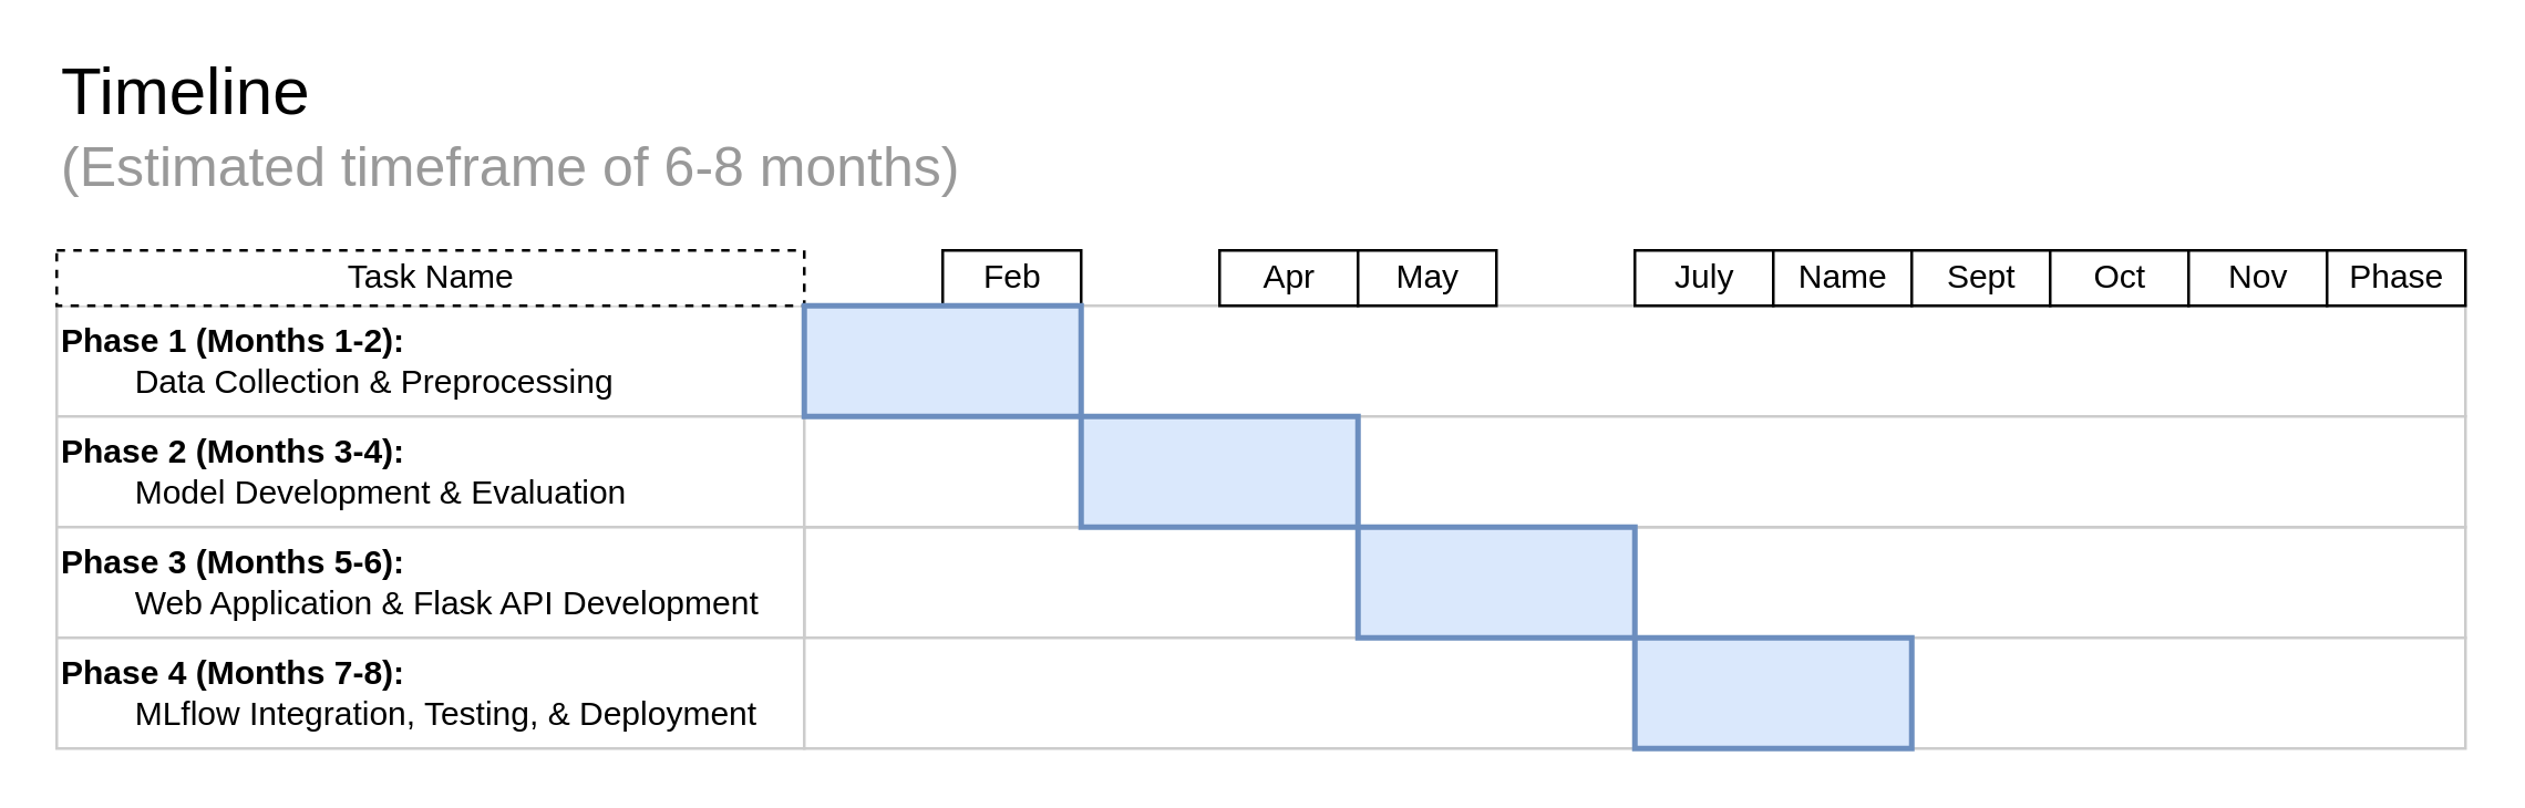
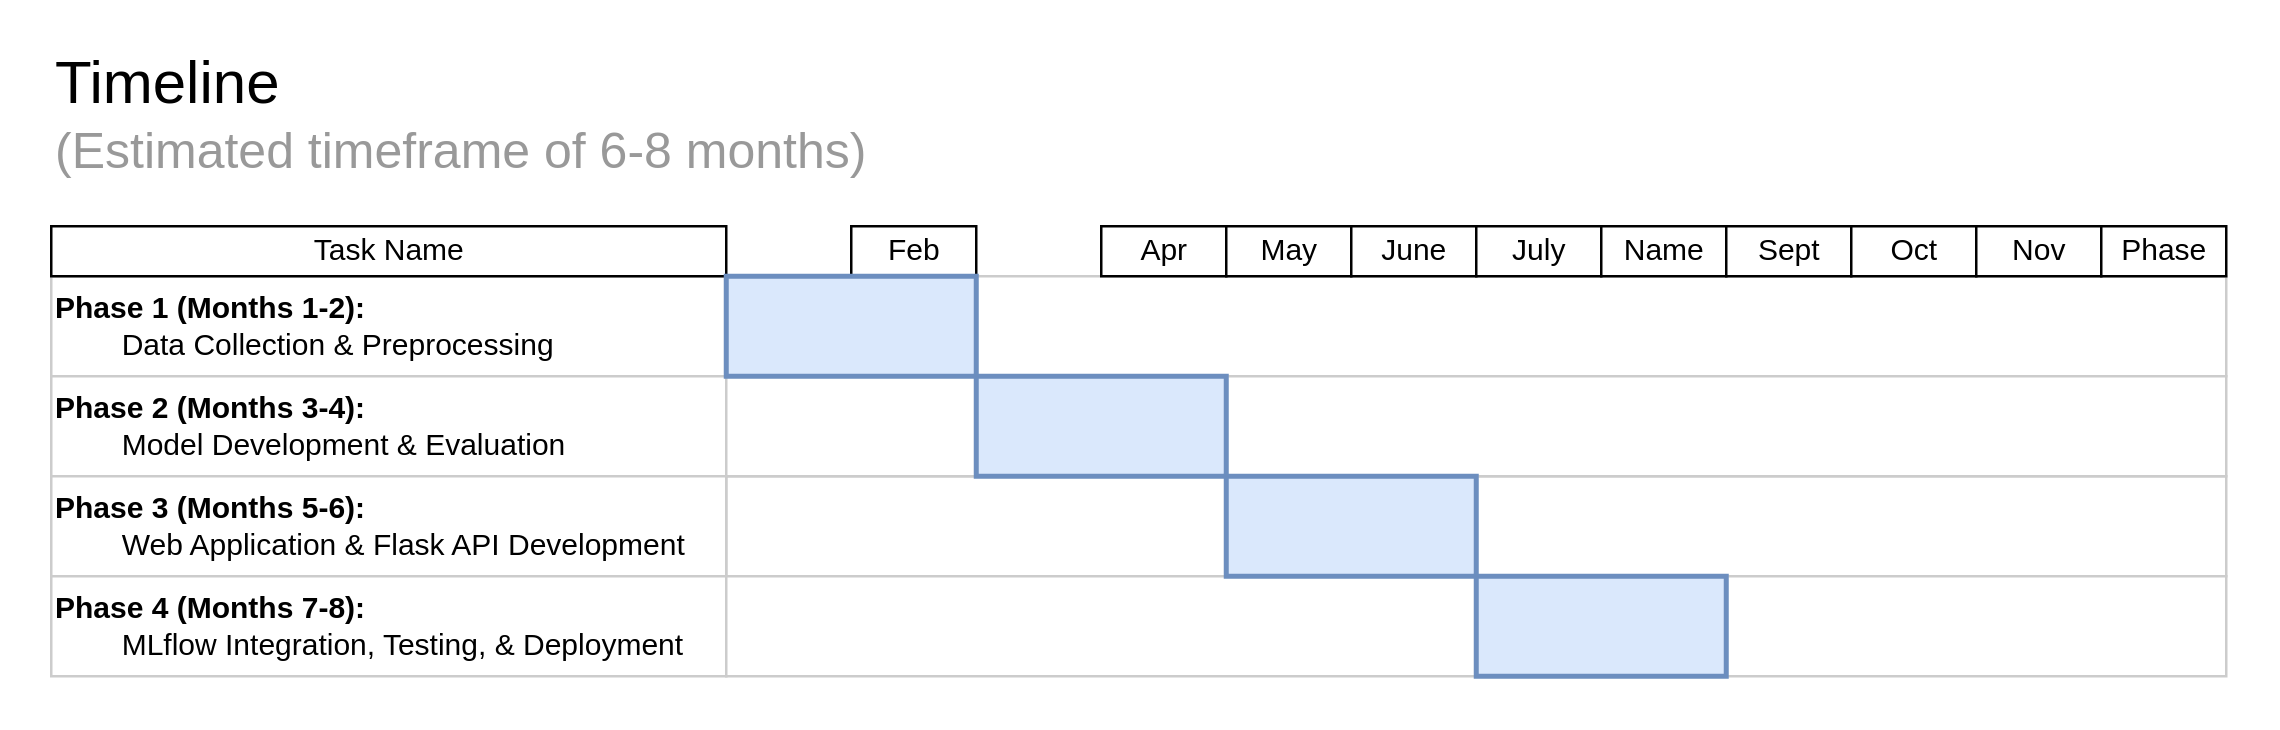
  <mxCell id="0" style=";html=1;" />
  <mxCell id="1" style=";html=1;" parent="0" />
  <mxCell id="2" value="" style="align=left;strokeColor=#CCCCCC;html=1;" parent="1" vertex="1"><mxGeometry x="290" y="190" width="600" height="40" as="geometry" /></mxCell>
  <mxCell id="3" value="&lt;b&gt;Phase 1 (Months 1-2): &lt;/b&gt;&lt;br&gt;&lt;span style=&quot;white-space: pre;&quot;&gt;&#09;&lt;/span&gt;Data Collection &amp;amp; Preprocessing" style="align=left;strokeColor=#CCCCCC;html=1;" parent="1" vertex="1"><mxGeometry x="20" y="110" width="270" height="40" as="geometry" /></mxCell>
- <mxCell id="4" value="Task Name" style="strokeWidth=1;fontStyle=0;html=1;dashed=1;" parent="1" vertex="1"><mxGeometry x="20" y="90" width="270" height="20" as="geometry" /></mxCell>
+ <mxCell id="4" value="Task Name" style="strokeWidth=1;fontStyle=0;html=1;" parent="1" vertex="1"><mxGeometry x="20" y="90" width="270" height="20" as="geometry" /></mxCell>
  <mxCell id="5" value="" style="align=left;strokeColor=#CCCCCC;html=1;" parent="1" vertex="1"><mxGeometry x="290" y="110" width="600" height="40" as="geometry" /></mxCell>
  <mxCell id="6" value="Feb" style="strokeWidth=1;fontStyle=0;html=1;" parent="1" vertex="1"><mxGeometry x="340" y="90" width="50" height="20" as="geometry" /></mxCell>
  <mxCell id="7" value="Apr" style="strokeWidth=1;fontStyle=0;html=1;" parent="1" vertex="1"><mxGeometry x="440" y="90" width="50" height="20" as="geometry" /></mxCell>
  <mxCell id="8" value="May" style="strokeWidth=1;fontStyle=0;html=1;" parent="1" vertex="1"><mxGeometry x="490" y="90" width="50" height="20" as="geometry" /></mxCell>
+ <mxCell id="9" value="June" style="strokeWidth=1;fontStyle=0;html=1;" parent="1" vertex="1"><mxGeometry x="540" y="90" width="50" height="20" as="geometry" /></mxCell>
  <mxCell id="10" value="July" style="strokeWidth=1;fontStyle=0;html=1;" parent="1" vertex="1"><mxGeometry x="590" y="90" width="50" height="20" as="geometry" /></mxCell>
  <mxCell id="11" value="Name" style="strokeWidth=1;fontStyle=0;html=1;" parent="1" vertex="1"><mxGeometry x="640" y="90" width="50" height="20" as="geometry" /></mxCell>
  <mxCell id="12" value="Sept" style="strokeWidth=1;fontStyle=0;html=1;" parent="1" vertex="1"><mxGeometry x="690" y="90" width="50" height="20" as="geometry" /></mxCell>
  <mxCell id="13" value="Oct" style="strokeWidth=1;fontStyle=0;html=1;" parent="1" vertex="1"><mxGeometry x="740" y="90" width="50" height="20" as="geometry" /></mxCell>
  <mxCell id="14" value="Nov" style="strokeWidth=1;fontStyle=0;html=1;" parent="1" vertex="1"><mxGeometry x="790" y="90" width="50" height="20" as="geometry" /></mxCell>
  <mxCell id="15" value="Phase" style="strokeWidth=1;fontStyle=0;html=1;" parent="1" vertex="1"><mxGeometry x="840" y="90" width="50" height="20" as="geometry" /></mxCell>
  <mxCell id="16" value="&lt;font style=&quot;&quot;&gt;&lt;span style=&quot;font-size: 24px;&quot;&gt;Timeline&lt;/span&gt;&lt;br&gt;&lt;font style=&quot;font-size: 20px;&quot; color=&quot;#999999&quot;&gt;(Estimated timeframe of 6-8 months)&lt;/font&gt;&lt;br&gt;&lt;/font&gt;" style="text;html=1;strokeColor=none;fillColor=none;align=left;verticalAlign=middle;whiteSpace=wrap;rounded=0;" parent="1" vertex="1"><mxGeometry x="20" y="20" width="463" height="50" as="geometry" /></mxCell>
  <mxCell id="17" value="&lt;b&gt;Phase 2 (Months 3-4): &lt;br&gt;&lt;/b&gt;&lt;span style=&quot;white-space: pre;&quot;&gt;&#09;&lt;/span&gt;Model Development &amp;amp; Evaluation" style="align=left;strokeColor=#CCCCCC;html=1;" parent="1" vertex="1"><mxGeometry x="20" y="150" width="270" height="40" as="geometry" /></mxCell>
  <mxCell id="18" value="&lt;b&gt;Phase 3 (Months 5-6): &lt;/b&gt;&lt;br&gt;&lt;span style=&quot;white-space: pre;&quot;&gt;&#09;&lt;/span&gt;Web Application &amp;amp; Flask API Development" style="align=left;strokeColor=#CCCCCC;html=1;" parent="1" vertex="1"><mxGeometry x="20" y="190" width="270" height="40" as="geometry" /></mxCell>
  <mxCell id="19" value="&lt;b&gt;Phase 4 (Months 7-8): &lt;br&gt;&lt;/b&gt;&lt;span style=&quot;white-space: pre;&quot;&gt;&#09;&lt;/span&gt;MLflow Integration, Testing, &amp;amp; Deployment" style="align=left;strokeColor=#CCCCCC;html=1;" parent="1" vertex="1"><mxGeometry x="20" y="230" width="270" height="40" as="geometry" /></mxCell>
  <mxCell id="20" value="" style="align=left;strokeColor=#CCCCCC;html=1;" parent="1" vertex="1"><mxGeometry x="290" y="150" width="600" height="40" as="geometry" /></mxCell>
  <mxCell id="21" value="" style="align=left;strokeColor=#CCCCCC;html=1;" parent="1" vertex="1"><mxGeometry x="290" y="230" width="600" height="40" as="geometry" /></mxCell>
  <mxCell id="22" value="" style="whiteSpace=wrap;html=1;strokeWidth=2;fillColor=#dae8fc;fontSize=14;align=center;strokeColor=#6c8ebf;" parent="1" vertex="1"><mxGeometry x="290" y="110" width="100" height="40" as="geometry" /></mxCell>
  <mxCell id="23" value="" style="whiteSpace=wrap;html=1;strokeWidth=2;fillColor=#dae8fc;fontSize=14;align=center;strokeColor=#6c8ebf;" parent="1" vertex="1"><mxGeometry x="390" y="150" width="100" height="40" as="geometry" /></mxCell>
  <mxCell id="24" value="" style="whiteSpace=wrap;html=1;strokeWidth=2;fillColor=#dae8fc;fontSize=14;align=center;strokeColor=#6c8ebf;" parent="1" vertex="1"><mxGeometry x="490" y="190" width="100" height="40" as="geometry" /></mxCell>
  <mxCell id="25" value="" style="whiteSpace=wrap;html=1;strokeWidth=2;fillColor=#dae8fc;fontSize=14;align=center;strokeColor=#6c8ebf;" parent="1" vertex="1"><mxGeometry x="590" y="230" width="100" height="40" as="geometry" /></mxCell>
